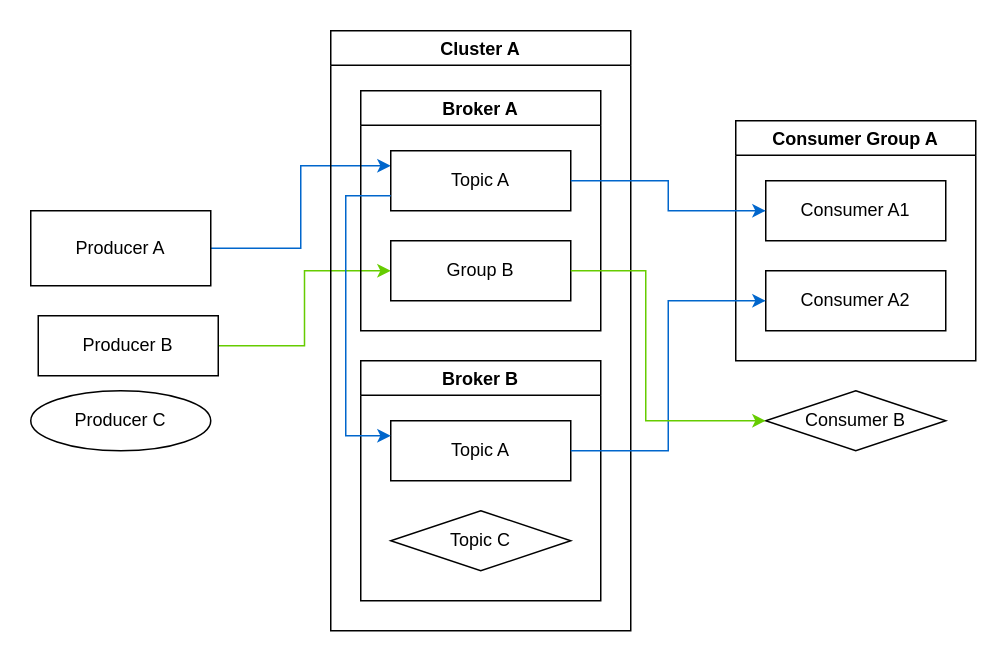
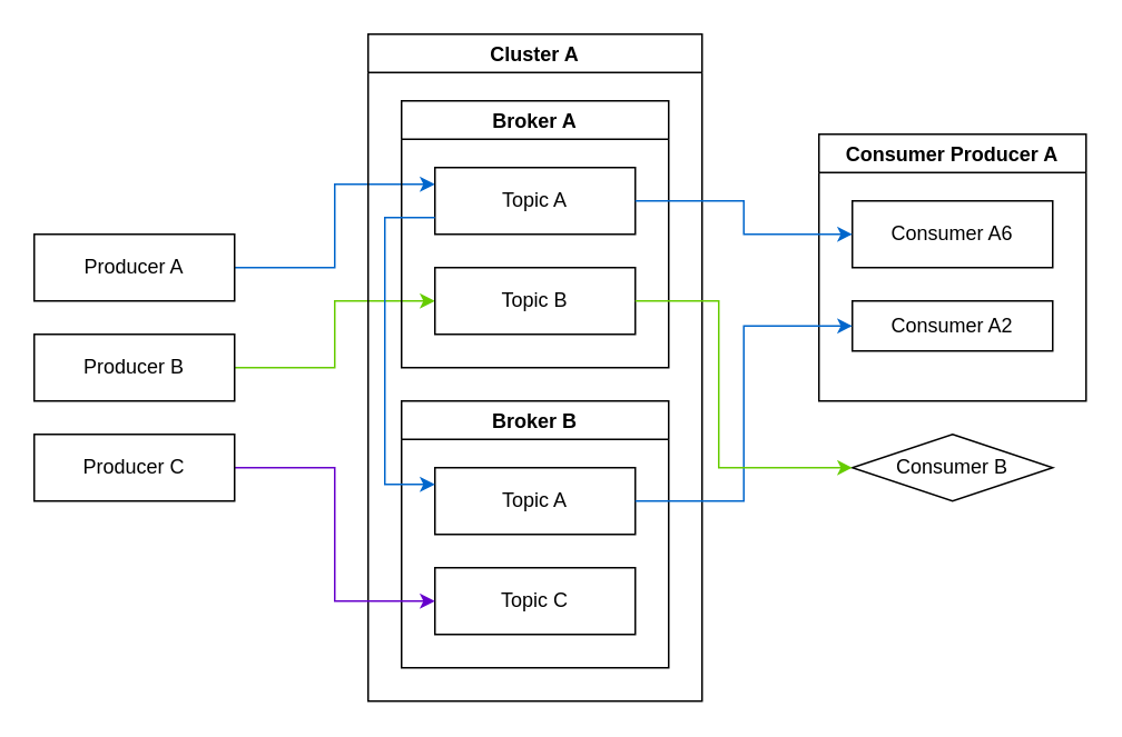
  <mxCell id="0" />
  <mxCell id="1" parent="0" />
  <mxCell id="2" style="edgeStyle=orthogonalEdgeStyle;rounded=0;orthogonalLoop=1;jettySize=auto;html=1;exitX=1;exitY=0.5;exitDx=0;exitDy=0;entryX=0;entryY=0.25;entryDx=0;entryDy=0;strokeColor=#0066CC;" edge="1" parent="1" source="3" target="8"><mxGeometry relative="1" as="geometry" /></mxCell>
- <mxCell id="3" value="Producer A" style="rounded=0;whiteSpace=wrap;html=1;" vertex="1" parent="1"><mxGeometry x="20" y="140" width="120" height="50" as="geometry" /></mxCell>
+ <mxCell id="3" value="Producer A" style="rounded=0;whiteSpace=wrap;html=1;" vertex="1" parent="1"><mxGeometry x="20" y="140" width="120" height="40" as="geometry" /></mxCell>
  <mxCell id="4" style="edgeStyle=orthogonalEdgeStyle;rounded=0;orthogonalLoop=1;jettySize=auto;html=1;exitX=1;exitY=0.5;exitDx=0;exitDy=0;entryX=0;entryY=0.5;entryDx=0;entryDy=0;strokeColor=#66CC00;" edge="1" parent="1" source="5" target="9"><mxGeometry relative="1" as="geometry" /></mxCell>
- <mxCell id="5" value="Producer B" style="rounded=0;whiteSpace=wrap;html=1;" vertex="1" parent="1"><mxGeometry x="25" y="210" width="120" height="40" as="geometry" /></mxCell>
+ <mxCell id="5" value="Producer B" style="rounded=0;whiteSpace=wrap;html=1;" vertex="1" parent="1"><mxGeometry x="20" y="200" width="120" height="40" as="geometry" /></mxCell>
  <mxCell id="6" value="Cluster A" style="swimlane;" vertex="1" parent="1"><mxGeometry x="220" y="20" width="200" height="400" as="geometry" /></mxCell>
  <mxCell id="7" value="Broker A" style="swimlane;" vertex="1" parent="6"><mxGeometry x="20" y="40" width="160" height="160" as="geometry" /></mxCell>
  <mxCell id="8" value="Topic A" style="rounded=0;whiteSpace=wrap;html=1;" vertex="1" parent="7"><mxGeometry x="20" y="40" width="120" height="40" as="geometry" /></mxCell>
- <mxCell id="9" value="Group B" style="rounded=0;whiteSpace=wrap;html=1;" vertex="1" parent="7"><mxGeometry x="20" y="100" width="120" height="40" as="geometry" /></mxCell>
+ <mxCell id="9" value="Topic B" style="rounded=0;whiteSpace=wrap;html=1;" vertex="1" parent="7"><mxGeometry x="20" y="100" width="120" height="40" as="geometry" /></mxCell>
  <mxCell id="10" value="Broker B" style="swimlane;" vertex="1" parent="6"><mxGeometry x="20" y="220" width="160" height="160" as="geometry" /></mxCell>
  <mxCell id="11" value="Topic A" style="rounded=0;whiteSpace=wrap;html=1;" vertex="1" parent="10"><mxGeometry x="20" y="40" width="120" height="40" as="geometry" /></mxCell>
- <mxCell id="12" value="Topic C" style="rhombus;whiteSpace=wrap;html=1;" vertex="1" parent="10"><mxGeometry x="20" y="100" width="120" height="40" as="geometry" /></mxCell>
+ <mxCell id="12" value="Topic C" style="rounded=0;whiteSpace=wrap;html=1;" vertex="1" parent="10"><mxGeometry x="20" y="100" width="120" height="40" as="geometry" /></mxCell>
  <mxCell id="13" style="edgeStyle=orthogonalEdgeStyle;rounded=0;orthogonalLoop=1;jettySize=auto;html=1;exitX=0;exitY=0.75;exitDx=0;exitDy=0;entryX=0;entryY=0.25;entryDx=0;entryDy=0;strokeColor=#0066CC;" edge="1" parent="6" source="8" target="11"><mxGeometry relative="1" as="geometry"><Array as="points"><mxPoint x="10" y="110" /><mxPoint x="10" y="270" /></Array></mxGeometry></mxCell>
- <mxCell id="15" value="Producer C" style="ellipse;whiteSpace=wrap;html=1;" vertex="1" parent="1"><mxGeometry x="20" y="260" width="120" height="40" as="geometry" /></mxCell>
+ <mxCell id="14" style="edgeStyle=orthogonalEdgeStyle;rounded=0;orthogonalLoop=1;jettySize=auto;html=1;exitX=1;exitY=0.5;exitDx=0;exitDy=0;entryX=0;entryY=0.5;entryDx=0;entryDy=0;strokeColor=#6600CC;" edge="1" parent="1" source="15" target="12"><mxGeometry relative="1" as="geometry" /></mxCell>
+ <mxCell id="15" value="Producer C" style="rounded=0;whiteSpace=wrap;html=1;" vertex="1" parent="1"><mxGeometry x="20" y="260" width="120" height="40" as="geometry" /></mxCell>
  <mxCell id="16" value="Consumer&amp;nbsp;B" style="rhombus;whiteSpace=wrap;html=1;" vertex="1" parent="1"><mxGeometry x="510" y="260" width="120" height="40" as="geometry" /></mxCell>
- <mxCell id="17" value="Consumer Group A" style="swimlane;" vertex="1" parent="1"><mxGeometry x="490" y="80" width="160" height="160" as="geometry" /></mxCell>
- <mxCell id="18" value="Consumer A1" style="rounded=0;whiteSpace=wrap;html=1;" vertex="1" parent="17"><mxGeometry x="20" y="40" width="120" height="40" as="geometry" /></mxCell>
- <mxCell id="19" value="Consumer A2" style="rounded=0;whiteSpace=wrap;html=1;" vertex="1" parent="17"><mxGeometry x="20" y="100" width="120" height="40" as="geometry" /></mxCell>
+ <mxCell id="17" value="Consumer Producer A" style="swimlane;" vertex="1" parent="1"><mxGeometry x="490" y="80" width="160" height="160" as="geometry" /></mxCell>
+ <mxCell id="18" value="Consumer A6" style="rounded=0;whiteSpace=wrap;html=1;" vertex="1" parent="17"><mxGeometry x="20" y="40" width="120" height="40" as="geometry" /></mxCell>
+ <mxCell id="19" value="Consumer A2" style="rounded=0;whiteSpace=wrap;html=1;" vertex="1" parent="17"><mxGeometry x="20" y="100" width="120" height="30" as="geometry" /></mxCell>
  <mxCell id="20" style="edgeStyle=orthogonalEdgeStyle;rounded=0;orthogonalLoop=1;jettySize=auto;html=1;exitX=1;exitY=0.5;exitDx=0;exitDy=0;entryX=0;entryY=0.5;entryDx=0;entryDy=0;strokeColor=#0066CC;" edge="1" parent="1" source="8" target="18"><mxGeometry relative="1" as="geometry" /></mxCell>
  <mxCell id="21" style="edgeStyle=orthogonalEdgeStyle;rounded=0;orthogonalLoop=1;jettySize=auto;html=1;exitX=1;exitY=0.5;exitDx=0;exitDy=0;entryX=0;entryY=0.5;entryDx=0;entryDy=0;strokeColor=#0066CC;" edge="1" parent="1" source="11" target="19"><mxGeometry relative="1" as="geometry" /></mxCell>
  <mxCell id="22" style="edgeStyle=orthogonalEdgeStyle;rounded=0;orthogonalLoop=1;jettySize=auto;html=1;exitX=1;exitY=0.5;exitDx=0;exitDy=0;entryX=0;entryY=0.5;entryDx=0;entryDy=0;strokeColor=#66CC00;" edge="1" parent="1" source="9" target="16"><mxGeometry relative="1" as="geometry"><Array as="points"><mxPoint x="430" y="180" /><mxPoint x="430" y="280" /></Array></mxGeometry></mxCell>
